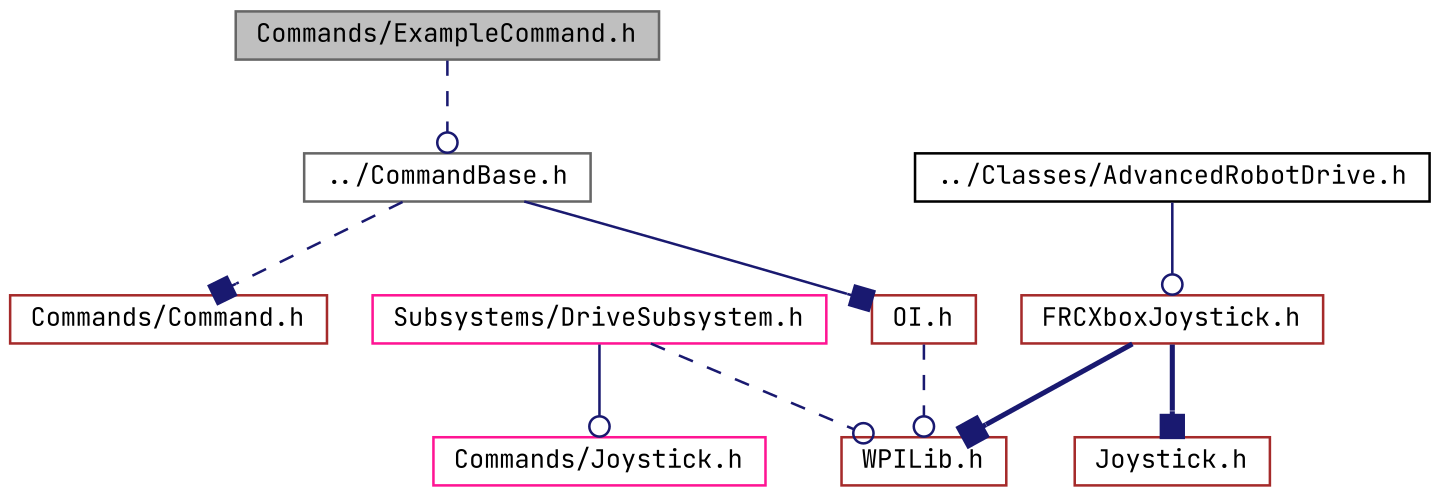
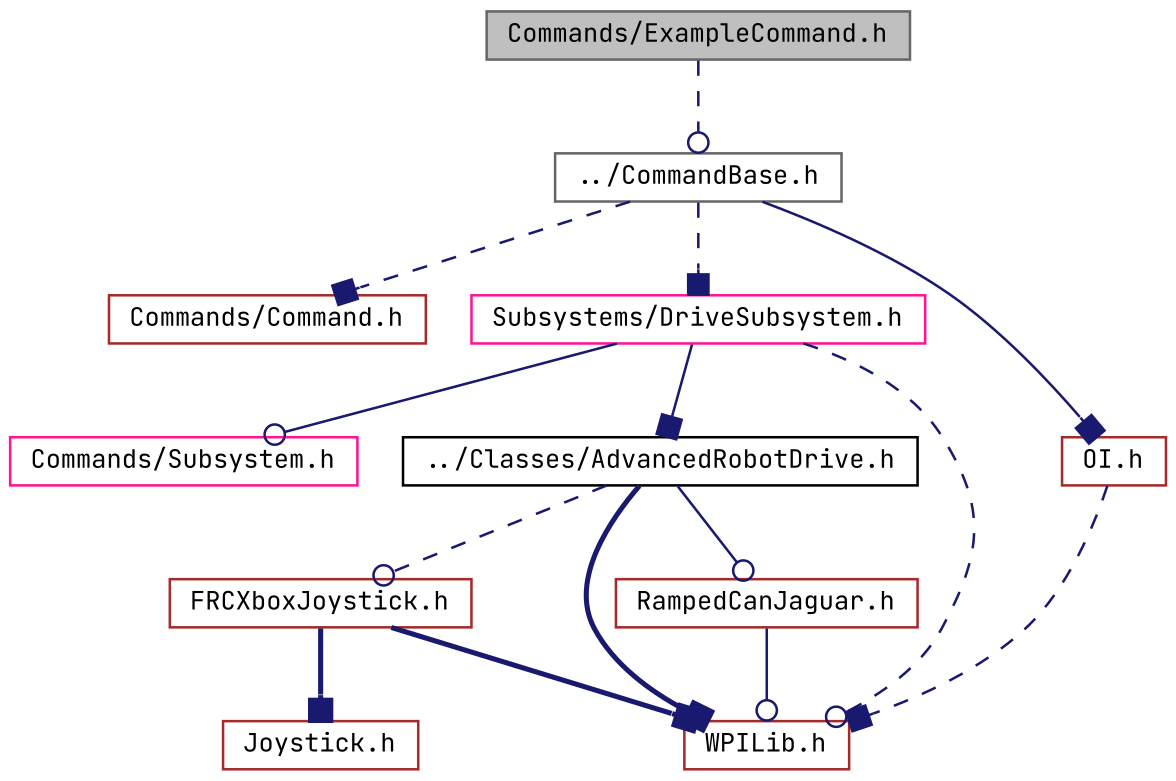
  digraph {
    fontname="JetBrains Mono"
    node [color=brown fillcolor=white fontname="JetBrains Mono" fontsize=10 shape=record style=filled]
    edge [arrowhead=odot color=midnightblue fontname="JetBrains Mono" fontsize=10 labelfontname=Helvetica labelfontsize=10 style=dashed]
    n1 [color=gray40 fillcolor=grey75 fontcolor=black height=0.2 label="Commands/ExampleCommand.h" width=0.4]
    n2 [color=gray40 height=0.2 label="../CommandBase.h" width=0.4]
    n3 [height=0.2 label="Commands/Command.h" width=0.4]
    n4 [color=deeppink height=0.2 label="Subsystems/DriveSubsystem.h" width=0.4]
    n5 [height=0.2 label="OI.h" width=0.4]
-   n6 [color=deeppink height=0.2 label="Commands/Joystick.h" width=0.4]
+   n6 [color=deeppink height=0.2 label="Commands/Subsystem.h" width=0.4]
    n7 [height=0.2 label="WPILib.h" width=0.4]
    n8 [color=black height=0.2 label="../Classes/AdvancedRobotDrive.h" width=0.4]
    n9 [height=0.2 label="FRCXboxJoystick.h" width=0.4]
+   n10 [height=0.2 label="RampedCanJaguar.h" width=0.4]
    n11 [height=0.2 label="Joystick.h" width=0.4]
    n1 -> n2
    n2 -> n3 [arrowhead=box]
+   n2 -> n4 [arrowhead=box]
    n2 -> n5 [arrowhead=box style=solid]
    n4 -> n6 [style=solid]
    n4 -> n7
-   n5 -> n7
-   n8 -> n9 [style=solid]
+   n4 -> n8 [arrowhead=box style=solid]
+   n5 -> n7 [arrowhead=box]
+   n8 -> n7 [arrowhead=box style=bold]
+   n8 -> n9
+   n8 -> n10 [style=solid]
    n9 -> n7 [arrowhead=box style=bold]
    n9 -> n11 [arrowhead=box style=bold]
+   n10 -> n7 [style=solid]
  }
